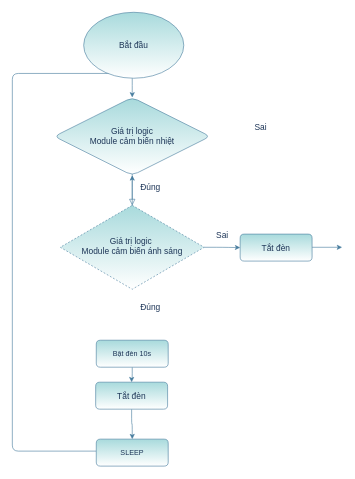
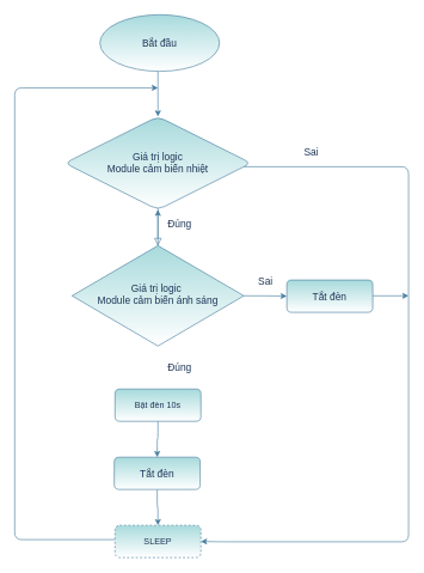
  <mxCell id="0" />
  <mxCell id="1" parent="0" />
  <mxCell id="2" value="" style="rounded=0;html=1;jettySize=auto;orthogonalLoop=1;fontSize=11;endArrow=block;endFill=0;endSize=8;strokeWidth=1;shadow=0;labelBackgroundColor=none;edgeStyle=orthogonalEdgeStyle;strokeColor=#457B9D;fontColor=#1D3557;" parent="1" target="5" edge="1"><mxGeometry relative="1" as="geometry"><mxPoint x="220" y="232" as="sourcePoint" /><Array as="points"><mxPoint x="220" y="312" /><mxPoint x="220" y="312" /></Array></mxGeometry></mxCell>
  <mxCell id="3" value="" style="edgeStyle=orthogonalEdgeStyle;curved=0;rounded=1;sketch=0;orthogonalLoop=1;jettySize=auto;html=1;strokeColor=#457B9D;fillColor=#A8DADC;fontSize=14;fontColor=#1D3557;" parent="1" source="5" target="13" edge="1"><mxGeometry relative="1" as="geometry" /></mxCell>
  <mxCell id="4" value="" style="edgeStyle=orthogonalEdgeStyle;curved=0;rounded=1;sketch=0;orthogonalLoop=1;jettySize=auto;html=1;strokeColor=#457B9D;fillColor=#A8DADC;fontSize=14;fontColor=#1D3557;" parent="1" source="5" target="7" edge="1"><mxGeometry relative="1" as="geometry" /></mxCell>
- <mxCell id="5" value="&lt;span style=&quot;font-size: 14px;&quot;&gt;Giá trị logic&amp;nbsp;&lt;/span&gt;&lt;br style=&quot;font-size: 14px;&quot;&gt;&lt;span style=&quot;font-size: 14px;&quot;&gt;Module cảm biến ánh sáng&lt;/span&gt;" style="rhombus;whiteSpace=wrap;html=1;shadow=0;fontFamily=Helvetica;fontSize=14;align=center;strokeWidth=1;spacing=6;spacingTop=-4;fillColor=#A8DADC;strokeColor=#457B9D;fontColor=#1D3557;gradientColor=#ffffff;dashed=1;" parent="1" vertex="1"><mxGeometry x="100" y="342" width="240" height="140" as="geometry" /></mxCell>
+ <mxCell id="5" value="&lt;span style=&quot;font-size: 14px;&quot;&gt;Giá trị logic&amp;nbsp;&lt;/span&gt;&lt;br style=&quot;font-size: 14px;&quot;&gt;&lt;span style=&quot;font-size: 14px;&quot;&gt;Module cảm biến ánh sáng&lt;/span&gt;" style="rhombus;whiteSpace=wrap;html=1;shadow=0;fontFamily=Helvetica;fontSize=14;align=center;strokeWidth=1;spacing=6;spacingTop=-4;fillColor=#A8DADC;strokeColor=#457B9D;fontColor=#1D3557;gradientColor=#ffffff;" parent="1" vertex="1"><mxGeometry x="100" y="342" width="240" height="140" as="geometry" /></mxCell>
  <mxCell id="6" style="edgeStyle=orthogonalEdgeStyle;curved=0;rounded=1;sketch=0;orthogonalLoop=1;jettySize=auto;html=1;strokeColor=#457B9D;fillColor=#A8DADC;fontSize=14;fontColor=#1D3557;" parent="1" source="7" edge="1"><mxGeometry relative="1" as="geometry"><mxPoint x="570" y="412" as="targetPoint" /></mxGeometry></mxCell>
  <mxCell id="7" value="Tắt đèn" style="rounded=1;whiteSpace=wrap;html=1;fontSize=14;glass=0;strokeWidth=1;shadow=0;fillColor=#A8DADC;strokeColor=#457B9D;fontColor=#1D3557;gradientColor=#ffffff;" parent="1" vertex="1"><mxGeometry x="400" y="390" width="120" height="45" as="geometry" /></mxCell>
  <mxCell id="8" style="edgeStyle=orthogonalEdgeStyle;curved=0;rounded=1;sketch=0;orthogonalLoop=1;jettySize=auto;html=1;strokeColor=#457B9D;fillColor=#A8DADC;fontSize=14;fontColor=#1D3557;" parent="1" source="9" edge="1"><mxGeometry relative="1" as="geometry"><mxPoint x="220" y="122" as="targetPoint" /><Array as="points"><mxPoint x="20" y="752" /><mxPoint x="20" y="122" /></Array></mxGeometry></mxCell>
- <mxCell id="9" value="SLEEP" style="rounded=1;whiteSpace=wrap;html=1;fontSize=12;glass=0;strokeWidth=1;shadow=0;fillColor=#A8DADC;strokeColor=#457B9D;fontColor=#1D3557;gradientColor=#ffffff;" parent="1" vertex="1"><mxGeometry x="160" y="732" width="120" height="45" as="geometry" /></mxCell>
+ <mxCell id="9" value="SLEEP" style="rounded=1;whiteSpace=wrap;html=1;fontSize=12;glass=0;strokeWidth=1;shadow=0;fillColor=#A8DADC;strokeColor=#457B9D;fontColor=#1D3557;gradientColor=#ffffff;dashed=1;" parent="1" vertex="1"><mxGeometry x="160" y="732" width="120" height="45" as="geometry" /></mxCell>
  <mxCell id="10" value="" style="edgeStyle=orthogonalEdgeStyle;curved=0;rounded=1;sketch=0;orthogonalLoop=1;jettySize=auto;html=1;strokeColor=#457B9D;fillColor=#A8DADC;fontSize=14;fontColor=#1D3557;" parent="1" source="11" target="13" edge="1"><mxGeometry relative="1" as="geometry"><Array as="points"><mxPoint x="220" y="152" /><mxPoint x="220" y="152" /></Array></mxGeometry></mxCell>
- <mxCell id="11" value="Bắt đầu" style="ellipse;whiteSpace=wrap;html=1;rounded=1;shadow=0;fontColor=#1D3557;strokeColor=#457B9D;strokeWidth=1;fillColor=#A8DADC;glass=0;gradientColor=#ffffff;fontSize=14;" parent="1" vertex="1"><mxGeometry x="139" y="20" width="167" height="110" as="geometry" /></mxCell>
+ <mxCell id="11" value="Bắt đầu" style="ellipse;whiteSpace=wrap;html=1;rounded=1;shadow=0;fontColor=#1D3557;strokeColor=#457B9D;strokeWidth=1;fillColor=#A8DADC;glass=0;gradientColor=#ffffff;fontSize=14;" parent="1" vertex="1"><mxGeometry x="139" y="20" width="167" height="79" as="geometry" /></mxCell>
+ <mxCell id="12" style="edgeStyle=orthogonalEdgeStyle;curved=0;rounded=1;sketch=0;orthogonalLoop=1;jettySize=auto;html=1;strokeColor=#457B9D;fillColor=#A8DADC;fontSize=14;fontColor=#1D3557;entryX=1;entryY=0.5;entryDx=0;entryDy=0;" parent="1" source="13" target="9" edge="1"><mxGeometry relative="1" as="geometry"><mxPoint x="290" y="702" as="targetPoint" /><Array as="points"><mxPoint x="570" y="232" /><mxPoint x="570" y="755" /><mxPoint x="306" y="755" /></Array></mxGeometry></mxCell>
  <mxCell id="13" value="Giá trị logic &lt;br&gt;Module cảm biến nhiệt" style="rhombus;whiteSpace=wrap;html=1;rounded=1;shadow=0;fontSize=14;fontColor=#1D3557;strokeColor=#457B9D;strokeWidth=1;fillColor=#A8DADC;gradientColor=#ffffff;glass=0;" parent="1" vertex="1"><mxGeometry x="90" y="162" width="260" height="130" as="geometry" /></mxCell>
  <mxCell id="14" value="Sai" style="text;html=1;align=center;verticalAlign=middle;resizable=0;points=[];autosize=1;fontSize=14;fontColor=#1D3557;" parent="1" vertex="1"><mxGeometry x="414" y="202" width="40" height="20" as="geometry" /></mxCell>
  <mxCell id="15" value="" style="edgeStyle=orthogonalEdgeStyle;curved=0;rounded=1;sketch=0;orthogonalLoop=1;jettySize=auto;html=1;strokeColor=#457B9D;fillColor=#A8DADC;fontSize=14;fontColor=#1D3557;" parent="1" source="16" target="18" edge="1"><mxGeometry relative="1" as="geometry" /></mxCell>
- <mxCell id="16" value="Bật đèn 10s" style="rounded=1;whiteSpace=wrap;html=1;fontSize=12;glass=0;strokeWidth=1;shadow=0;fillColor=#A8DADC;strokeColor=#457B9D;fontColor=#1D3557;gradientColor=#ffffff;" parent="1" vertex="1"><mxGeometry x="160" y="567" width="120" height="45" as="geometry" /></mxCell>
+ <mxCell id="16" value="Bật đèn 10s" style="rounded=1;whiteSpace=wrap;html=1;fontSize=12;glass=0;strokeWidth=1;shadow=0;fillColor=#A8DADC;strokeColor=#457B9D;fontColor=#1D3557;gradientColor=#ffffff;" parent="1" vertex="1"><mxGeometry x="160" y="542" width="120" height="45" as="geometry" /></mxCell>
  <mxCell id="17" value="" style="edgeStyle=orthogonalEdgeStyle;curved=0;rounded=1;sketch=0;orthogonalLoop=1;jettySize=auto;html=1;strokeColor=#457B9D;fillColor=#A8DADC;fontSize=14;fontColor=#1D3557;" parent="1" source="18" target="9" edge="1"><mxGeometry relative="1" as="geometry" /></mxCell>
  <mxCell id="18" value="Tắt đèn" style="rounded=1;whiteSpace=wrap;html=1;fontSize=14;glass=0;strokeWidth=1;shadow=0;fillColor=#A8DADC;strokeColor=#457B9D;fontColor=#1D3557;gradientColor=#ffffff;" parent="1" vertex="1"><mxGeometry x="159" y="637" width="120" height="45" as="geometry" /></mxCell>
  <mxCell id="19" value="Đúng" style="text;html=1;align=center;verticalAlign=middle;resizable=0;points=[];autosize=1;fontSize=14;fontColor=#1D3557;" parent="1" vertex="1"><mxGeometry x="225" y="302" width="50" height="20" as="geometry" /></mxCell>
  <mxCell id="20" value="Sai" style="text;html=1;align=center;verticalAlign=middle;resizable=0;points=[];autosize=1;fontSize=14;fontColor=#1D3557;" parent="1" vertex="1"><mxGeometry x="350" y="382" width="40" height="20" as="geometry" /></mxCell>
  <mxCell id="21" value="Đúng" style="text;html=1;align=center;verticalAlign=middle;resizable=0;points=[];autosize=1;fontSize=14;fontColor=#1D3557;" parent="1" vertex="1"><mxGeometry x="225" y="502" width="50" height="20" as="geometry" /></mxCell>
